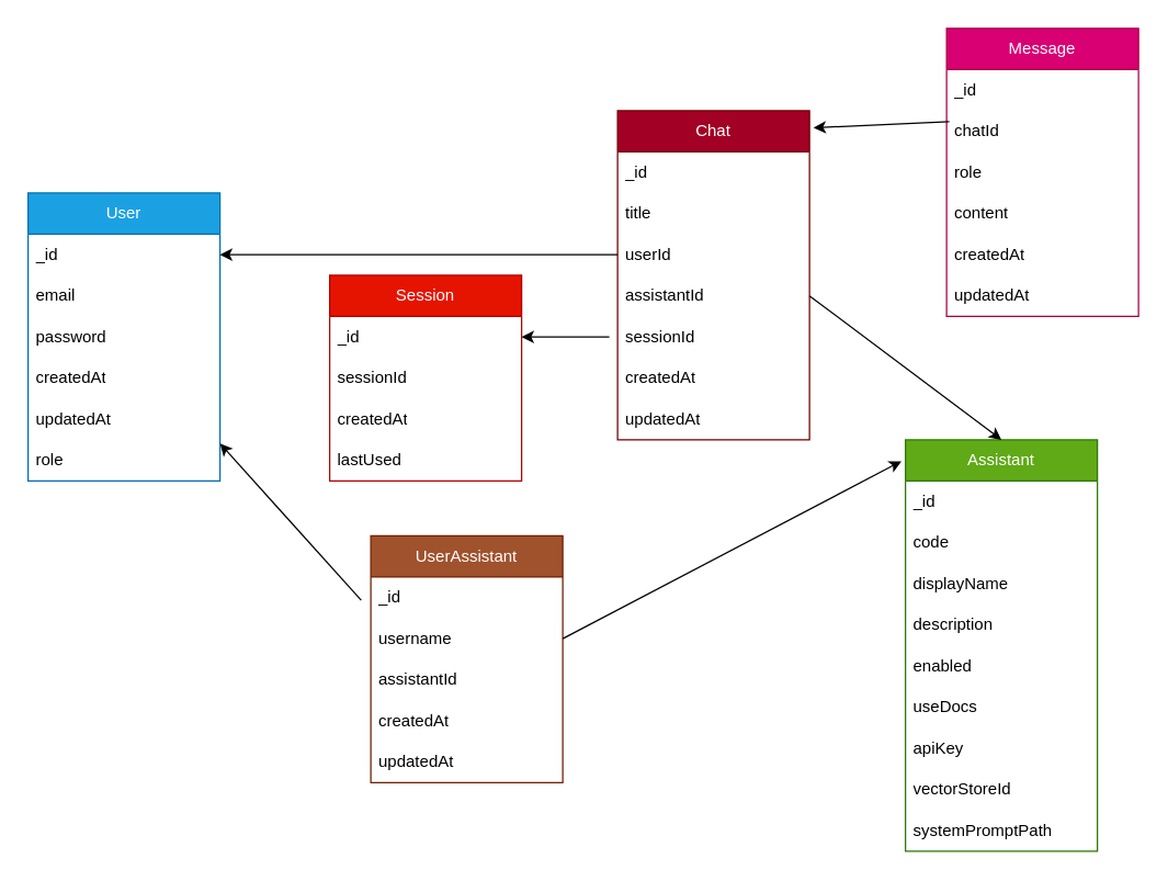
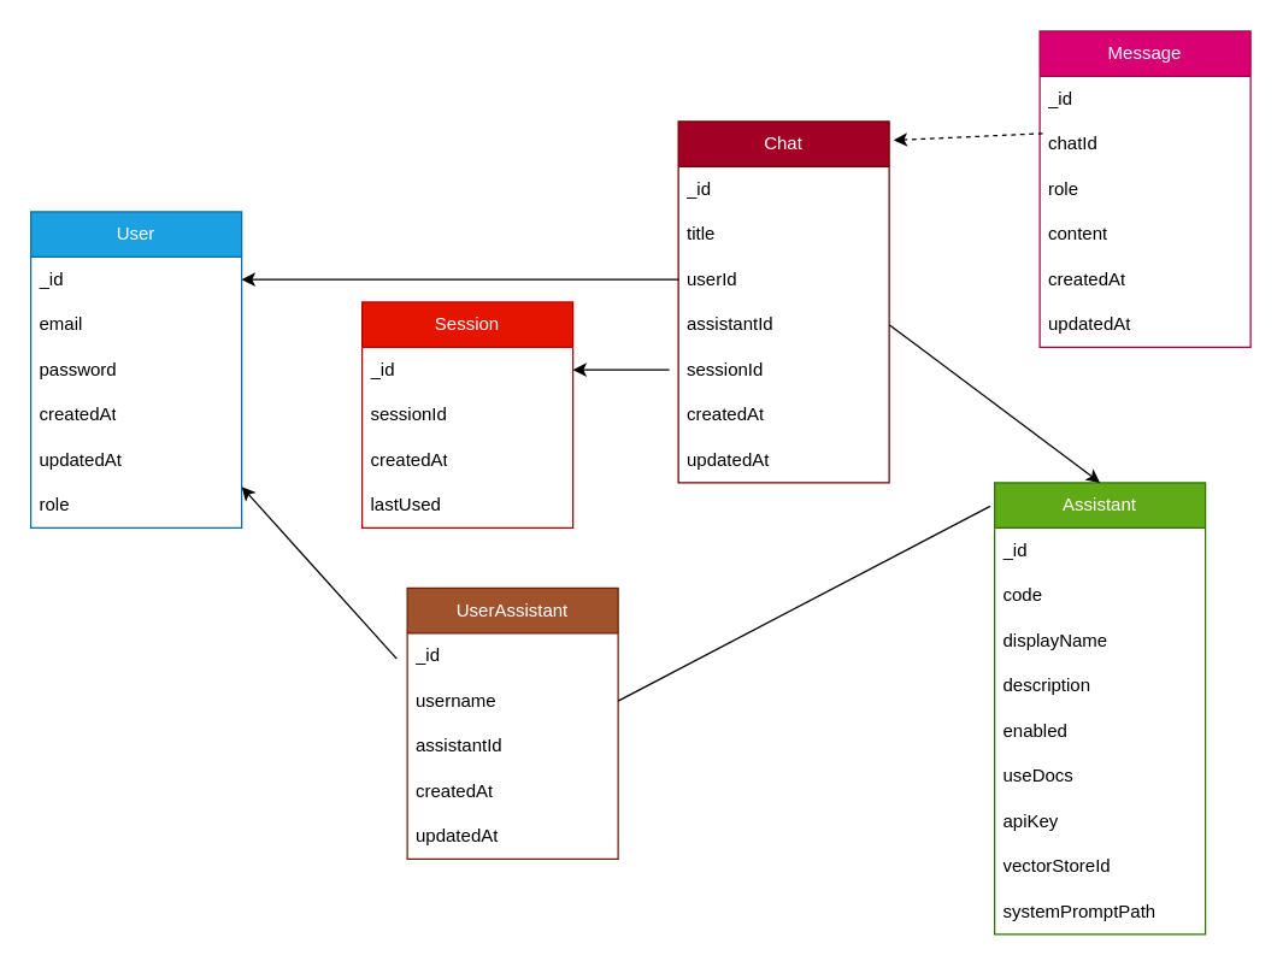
  <mxCell id="0" />
  <mxCell id="1" parent="0" />
  <mxCell id="2" value="Assistant" style="swimlane;fontStyle=0;childLayout=stackLayout;horizontal=1;startSize=30;horizontalStack=0;resizeParent=1;resizeParentMax=0;resizeLast=0;collapsible=1;marginBottom=0;whiteSpace=wrap;html=1;fillColor=#60a917;fontColor=#ffffff;strokeColor=#2D7600;" parent="1" vertex="1"><mxGeometry x="660" y="320" width="140" height="300" as="geometry" /></mxCell>
  <mxCell id="3" value="_id" style="text;strokeColor=none;fillColor=none;align=left;verticalAlign=middle;spacingLeft=4;spacingRight=4;overflow=hidden;points=[[0,0.5],[1,0.5]];portConstraint=eastwest;rotatable=0;whiteSpace=wrap;html=1;" parent="2" vertex="1"><mxGeometry y="30" width="140" height="30" as="geometry" /></mxCell>
  <mxCell id="4" value="code&amp;nbsp;" style="text;strokeColor=none;fillColor=none;align=left;verticalAlign=middle;spacingLeft=4;spacingRight=4;overflow=hidden;points=[[0,0.5],[1,0.5]];portConstraint=eastwest;rotatable=0;whiteSpace=wrap;html=1;" parent="2" vertex="1"><mxGeometry y="60" width="140" height="30" as="geometry" /></mxCell>
  <mxCell id="5" value="displayName" style="text;strokeColor=none;fillColor=none;align=left;verticalAlign=middle;spacingLeft=4;spacingRight=4;overflow=hidden;points=[[0,0.5],[1,0.5]];portConstraint=eastwest;rotatable=0;whiteSpace=wrap;html=1;" parent="2" vertex="1"><mxGeometry y="90" width="140" height="30" as="geometry" /></mxCell>
  <mxCell id="6" value="description" style="text;strokeColor=none;fillColor=none;align=left;verticalAlign=middle;spacingLeft=4;spacingRight=4;overflow=hidden;points=[[0,0.5],[1,0.5]];portConstraint=eastwest;rotatable=0;whiteSpace=wrap;html=1;" parent="2" vertex="1"><mxGeometry y="120" width="140" height="30" as="geometry" /></mxCell>
  <mxCell id="7" value="enabled" style="text;strokeColor=none;fillColor=none;align=left;verticalAlign=middle;spacingLeft=4;spacingRight=4;overflow=hidden;points=[[0,0.5],[1,0.5]];portConstraint=eastwest;rotatable=0;whiteSpace=wrap;html=1;" parent="2" vertex="1"><mxGeometry y="150" width="140" height="30" as="geometry" /></mxCell>
  <mxCell id="8" value="useDocs" style="text;strokeColor=none;fillColor=none;align=left;verticalAlign=middle;spacingLeft=4;spacingRight=4;overflow=hidden;points=[[0,0.5],[1,0.5]];portConstraint=eastwest;rotatable=0;whiteSpace=wrap;html=1;" parent="2" vertex="1"><mxGeometry y="180" width="140" height="30" as="geometry" /></mxCell>
  <mxCell id="9" value="apiKey" style="text;strokeColor=none;fillColor=none;align=left;verticalAlign=middle;spacingLeft=4;spacingRight=4;overflow=hidden;points=[[0,0.5],[1,0.5]];portConstraint=eastwest;rotatable=0;whiteSpace=wrap;html=1;" parent="2" vertex="1"><mxGeometry y="210" width="140" height="30" as="geometry" /></mxCell>
  <mxCell id="10" value="vectorStoreId" style="text;strokeColor=none;fillColor=none;align=left;verticalAlign=middle;spacingLeft=4;spacingRight=4;overflow=hidden;points=[[0,0.5],[1,0.5]];portConstraint=eastwest;rotatable=0;whiteSpace=wrap;html=1;" parent="2" vertex="1"><mxGeometry y="240" width="140" height="30" as="geometry" /></mxCell>
  <mxCell id="11" value="systemPromptPath" style="text;strokeColor=none;fillColor=none;align=left;verticalAlign=middle;spacingLeft=4;spacingRight=4;overflow=hidden;points=[[0,0.5],[1,0.5]];portConstraint=eastwest;rotatable=0;whiteSpace=wrap;html=1;" parent="2" vertex="1"><mxGeometry y="270" width="140" height="30" as="geometry" /></mxCell>
  <mxCell id="12" value="User" style="swimlane;fontStyle=0;childLayout=stackLayout;horizontal=1;startSize=30;horizontalStack=0;resizeParent=1;resizeParentMax=0;resizeLast=0;collapsible=1;marginBottom=0;whiteSpace=wrap;html=1;fillColor=#1ba1e2;fontColor=#ffffff;strokeColor=#006EAF;" parent="1" vertex="1"><mxGeometry x="20" y="140" width="140" height="210" as="geometry" /></mxCell>
  <mxCell id="13" value="_id" style="text;strokeColor=none;fillColor=none;align=left;verticalAlign=middle;spacingLeft=4;spacingRight=4;overflow=hidden;points=[[0,0.5],[1,0.5]];portConstraint=eastwest;rotatable=0;whiteSpace=wrap;html=1;" parent="12" vertex="1"><mxGeometry y="30" width="140" height="30" as="geometry" /></mxCell>
  <mxCell id="14" value="email" style="text;strokeColor=none;fillColor=none;align=left;verticalAlign=middle;spacingLeft=4;spacingRight=4;overflow=hidden;points=[[0,0.5],[1,0.5]];portConstraint=eastwest;rotatable=0;whiteSpace=wrap;html=1;" parent="12" vertex="1"><mxGeometry y="60" width="140" height="30" as="geometry" /></mxCell>
  <mxCell id="15" value="password" style="text;strokeColor=none;fillColor=none;align=left;verticalAlign=middle;spacingLeft=4;spacingRight=4;overflow=hidden;points=[[0,0.5],[1,0.5]];portConstraint=eastwest;rotatable=0;whiteSpace=wrap;html=1;" parent="12" vertex="1"><mxGeometry y="90" width="140" height="30" as="geometry" /></mxCell>
  <mxCell id="16" value="createdAt" style="text;strokeColor=none;fillColor=none;align=left;verticalAlign=middle;spacingLeft=4;spacingRight=4;overflow=hidden;points=[[0,0.5],[1,0.5]];portConstraint=eastwest;rotatable=0;whiteSpace=wrap;html=1;" parent="12" vertex="1"><mxGeometry y="120" width="140" height="30" as="geometry" /></mxCell>
  <mxCell id="17" value="updatedAt" style="text;strokeColor=none;fillColor=none;align=left;verticalAlign=middle;spacingLeft=4;spacingRight=4;overflow=hidden;points=[[0,0.5],[1,0.5]];portConstraint=eastwest;rotatable=0;whiteSpace=wrap;html=1;" parent="12" vertex="1"><mxGeometry y="150" width="140" height="30" as="geometry" /></mxCell>
  <mxCell id="18" value="role" style="text;strokeColor=none;fillColor=none;align=left;verticalAlign=middle;spacingLeft=4;spacingRight=4;overflow=hidden;points=[[0,0.5],[1,0.5]];portConstraint=eastwest;rotatable=0;whiteSpace=wrap;html=1;" parent="12" vertex="1"><mxGeometry y="180" width="140" height="30" as="geometry" /></mxCell>
  <mxCell id="19" value="Chat" style="swimlane;fontStyle=0;childLayout=stackLayout;horizontal=1;startSize=30;horizontalStack=0;resizeParent=1;resizeParentMax=0;resizeLast=0;collapsible=1;marginBottom=0;whiteSpace=wrap;html=1;fillColor=#a20025;fontColor=#ffffff;strokeColor=#6F0000;" parent="1" vertex="1"><mxGeometry x="450" y="80" width="140" height="240" as="geometry" /></mxCell>
  <mxCell id="20" value="_id" style="text;strokeColor=none;fillColor=none;align=left;verticalAlign=middle;spacingLeft=4;spacingRight=4;overflow=hidden;points=[[0,0.5],[1,0.5]];portConstraint=eastwest;rotatable=0;whiteSpace=wrap;html=1;" parent="19" vertex="1"><mxGeometry y="30" width="140" height="30" as="geometry" /></mxCell>
  <mxCell id="21" value="title" style="text;strokeColor=none;fillColor=none;align=left;verticalAlign=middle;spacingLeft=4;spacingRight=4;overflow=hidden;points=[[0,0.5],[1,0.5]];portConstraint=eastwest;rotatable=0;whiteSpace=wrap;html=1;" parent="19" vertex="1"><mxGeometry y="60" width="140" height="30" as="geometry" /></mxCell>
  <mxCell id="22" value="userId" style="text;strokeColor=none;fillColor=none;align=left;verticalAlign=middle;spacingLeft=4;spacingRight=4;overflow=hidden;points=[[0,0.5],[1,0.5]];portConstraint=eastwest;rotatable=0;whiteSpace=wrap;html=1;" parent="19" vertex="1"><mxGeometry y="90" width="140" height="30" as="geometry" /></mxCell>
  <mxCell id="23" value="assistantId" style="text;strokeColor=none;fillColor=none;align=left;verticalAlign=middle;spacingLeft=4;spacingRight=4;overflow=hidden;points=[[0,0.5],[1,0.5]];portConstraint=eastwest;rotatable=0;whiteSpace=wrap;html=1;" parent="19" vertex="1"><mxGeometry y="120" width="140" height="30" as="geometry" /></mxCell>
  <mxCell id="24" value="sessionId" style="text;strokeColor=none;fillColor=none;align=left;verticalAlign=middle;spacingLeft=4;spacingRight=4;overflow=hidden;points=[[0,0.5],[1,0.5]];portConstraint=eastwest;rotatable=0;whiteSpace=wrap;html=1;" parent="19" vertex="1"><mxGeometry y="150" width="140" height="30" as="geometry" /></mxCell>
  <mxCell id="25" value="createdAt" style="text;strokeColor=none;fillColor=none;align=left;verticalAlign=middle;spacingLeft=4;spacingRight=4;overflow=hidden;points=[[0,0.5],[1,0.5]];portConstraint=eastwest;rotatable=0;whiteSpace=wrap;html=1;" parent="19" vertex="1"><mxGeometry y="180" width="140" height="30" as="geometry" /></mxCell>
  <mxCell id="26" value="updatedAt" style="text;strokeColor=none;fillColor=none;align=left;verticalAlign=middle;spacingLeft=4;spacingRight=4;overflow=hidden;points=[[0,0.5],[1,0.5]];portConstraint=eastwest;rotatable=0;whiteSpace=wrap;html=1;" parent="19" vertex="1"><mxGeometry y="210" width="140" height="30" as="geometry" /></mxCell>
  <mxCell id="27" value="Message" style="swimlane;fontStyle=0;childLayout=stackLayout;horizontal=1;startSize=30;horizontalStack=0;resizeParent=1;resizeParentMax=0;resizeLast=0;collapsible=1;marginBottom=0;whiteSpace=wrap;html=1;fillColor=#d80073;fontColor=#ffffff;strokeColor=#A50040;" parent="1" vertex="1"><mxGeometry x="690" y="20" width="140" height="210" as="geometry" /></mxCell>
  <mxCell id="28" value="_id" style="text;strokeColor=none;fillColor=none;align=left;verticalAlign=middle;spacingLeft=4;spacingRight=4;overflow=hidden;points=[[0,0.5],[1,0.5]];portConstraint=eastwest;rotatable=0;whiteSpace=wrap;html=1;" parent="27" vertex="1"><mxGeometry y="30" width="140" height="30" as="geometry" /></mxCell>
  <mxCell id="29" value="chatId" style="text;strokeColor=none;fillColor=none;align=left;verticalAlign=middle;spacingLeft=4;spacingRight=4;overflow=hidden;points=[[0,0.5],[1,0.5]];portConstraint=eastwest;rotatable=0;whiteSpace=wrap;html=1;" parent="27" vertex="1"><mxGeometry y="60" width="140" height="30" as="geometry" /></mxCell>
  <mxCell id="30" value="role" style="text;strokeColor=none;fillColor=none;align=left;verticalAlign=middle;spacingLeft=4;spacingRight=4;overflow=hidden;points=[[0,0.5],[1,0.5]];portConstraint=eastwest;rotatable=0;whiteSpace=wrap;html=1;" parent="27" vertex="1"><mxGeometry y="90" width="140" height="30" as="geometry" /></mxCell>
  <mxCell id="31" value="content" style="text;strokeColor=none;fillColor=none;align=left;verticalAlign=middle;spacingLeft=4;spacingRight=4;overflow=hidden;points=[[0,0.5],[1,0.5]];portConstraint=eastwest;rotatable=0;whiteSpace=wrap;html=1;" parent="27" vertex="1"><mxGeometry y="120" width="140" height="30" as="geometry" /></mxCell>
  <mxCell id="32" value="createdAt" style="text;strokeColor=none;fillColor=none;align=left;verticalAlign=middle;spacingLeft=4;spacingRight=4;overflow=hidden;points=[[0,0.5],[1,0.5]];portConstraint=eastwest;rotatable=0;whiteSpace=wrap;html=1;" parent="27" vertex="1"><mxGeometry y="150" width="140" height="30" as="geometry" /></mxCell>
  <mxCell id="33" value="updatedAt" style="text;strokeColor=none;fillColor=none;align=left;verticalAlign=middle;spacingLeft=4;spacingRight=4;overflow=hidden;points=[[0,0.5],[1,0.5]];portConstraint=eastwest;rotatable=0;whiteSpace=wrap;html=1;" parent="27" vertex="1"><mxGeometry y="180" width="140" height="30" as="geometry" /></mxCell>
- <mxCell id="34" value="" style="endArrow=classic;html=1;rounded=0;entryX=1.021;entryY=0.052;entryDx=0;entryDy=0;entryPerimeter=0;exitX=0.014;exitY=0.267;exitDx=0;exitDy=0;exitPerimeter=0;" parent="1" source="29" target="19" edge="1"><mxGeometry width="50" height="50" relative="1" as="geometry"><mxPoint x="720" y="750" as="sourcePoint" /><mxPoint x="770" y="700" as="targetPoint" /></mxGeometry></mxCell>
+ <mxCell id="34" value="" style="endArrow=classic;html=1;rounded=0;entryX=1.021;entryY=0.052;entryDx=0;entryDy=0;entryPerimeter=0;exitX=0.014;exitY=0.267;exitDx=0;exitDy=0;exitPerimeter=0;dashed=1;" parent="1" source="29" target="19" edge="1"><mxGeometry width="50" height="50" relative="1" as="geometry"><mxPoint x="720" y="750" as="sourcePoint" /><mxPoint x="770" y="700" as="targetPoint" /></mxGeometry></mxCell>
  <mxCell id="35" value="" style="endArrow=classic;html=1;rounded=0;entryX=1;entryY=0.5;entryDx=0;entryDy=0;exitX=0;exitY=0.5;exitDx=0;exitDy=0;" parent="1" source="22" target="13" edge="1"><mxGeometry width="50" height="50" relative="1" as="geometry"><mxPoint x="869" y="607" as="sourcePoint" /><mxPoint x="770" y="540" as="targetPoint" /></mxGeometry></mxCell>
  <mxCell id="36" value="" style="endArrow=classic;html=1;rounded=0;entryX=0.5;entryY=0;entryDx=0;entryDy=0;exitX=1;exitY=0.5;exitDx=0;exitDy=0;" parent="1" source="23" target="2" edge="1"><mxGeometry width="50" height="50" relative="1" as="geometry"><mxPoint x="860" y="560" as="sourcePoint" /><mxPoint x="790" y="760" as="targetPoint" /></mxGeometry></mxCell>
  <mxCell id="37" value="Session" style="swimlane;fontStyle=0;childLayout=stackLayout;horizontal=1;startSize=30;horizontalStack=0;resizeParent=1;resizeParentMax=0;resizeLast=0;collapsible=1;marginBottom=0;whiteSpace=wrap;html=1;fillColor=#e51400;fontColor=#ffffff;strokeColor=#B20000;" parent="1" vertex="1"><mxGeometry x="240" y="200" width="140" height="150" as="geometry" /></mxCell>
  <mxCell id="38" value="_id" style="text;strokeColor=none;fillColor=none;align=left;verticalAlign=middle;spacingLeft=4;spacingRight=4;overflow=hidden;points=[[0,0.5],[1,0.5]];portConstraint=eastwest;rotatable=0;whiteSpace=wrap;html=1;" parent="37" vertex="1"><mxGeometry y="30" width="140" height="30" as="geometry" /></mxCell>
  <mxCell id="39" value="sessionId" style="text;strokeColor=none;fillColor=none;align=left;verticalAlign=middle;spacingLeft=4;spacingRight=4;overflow=hidden;points=[[0,0.5],[1,0.5]];portConstraint=eastwest;rotatable=0;whiteSpace=wrap;html=1;" parent="37" vertex="1"><mxGeometry y="60" width="140" height="30" as="geometry" /></mxCell>
  <mxCell id="40" value="createdAt" style="text;strokeColor=none;fillColor=none;align=left;verticalAlign=middle;spacingLeft=4;spacingRight=4;overflow=hidden;points=[[0,0.5],[1,0.5]];portConstraint=eastwest;rotatable=0;whiteSpace=wrap;html=1;" parent="37" vertex="1"><mxGeometry y="90" width="140" height="30" as="geometry" /></mxCell>
  <mxCell id="41" value="lastUsed" style="text;strokeColor=none;fillColor=none;align=left;verticalAlign=middle;spacingLeft=4;spacingRight=4;overflow=hidden;points=[[0,0.5],[1,0.5]];portConstraint=eastwest;rotatable=0;whiteSpace=wrap;html=1;" parent="37" vertex="1"><mxGeometry y="120" width="140" height="30" as="geometry" /></mxCell>
  <mxCell id="42" value="" style="endArrow=classic;html=1;rounded=0;entryX=1;entryY=0.5;entryDx=0;entryDy=0;exitX=-0.043;exitY=0.5;exitDx=0;exitDy=0;exitPerimeter=0;" parent="1" source="24" target="38" edge="1"><mxGeometry width="50" height="50" relative="1" as="geometry"><mxPoint x="640" y="400" as="sourcePoint" /><mxPoint x="570" y="600" as="targetPoint" /></mxGeometry></mxCell>
  <mxCell id="43" value="UserAssistant" style="swimlane;fontStyle=0;childLayout=stackLayout;horizontal=1;startSize=30;horizontalStack=0;resizeParent=1;resizeParentMax=0;resizeLast=0;collapsible=1;marginBottom=0;whiteSpace=wrap;html=1;fillColor=#a0522d;fontColor=#ffffff;strokeColor=#6D1F00;" parent="1" vertex="1"><mxGeometry x="270" y="390" width="140" height="180" as="geometry" /></mxCell>
  <mxCell id="44" value="_id" style="text;strokeColor=none;fillColor=none;align=left;verticalAlign=middle;spacingLeft=4;spacingRight=4;overflow=hidden;points=[[0,0.5],[1,0.5]];portConstraint=eastwest;rotatable=0;whiteSpace=wrap;html=1;" parent="43" vertex="1"><mxGeometry y="30" width="140" height="30" as="geometry" /></mxCell>
  <mxCell id="45" value="username" style="text;strokeColor=none;fillColor=none;align=left;verticalAlign=middle;spacingLeft=4;spacingRight=4;overflow=hidden;points=[[0,0.5],[1,0.5]];portConstraint=eastwest;rotatable=0;whiteSpace=wrap;html=1;" parent="43" vertex="1"><mxGeometry y="60" width="140" height="30" as="geometry" /></mxCell>
  <mxCell id="46" value="assistantId" style="text;strokeColor=none;fillColor=none;align=left;verticalAlign=middle;spacingLeft=4;spacingRight=4;overflow=hidden;points=[[0,0.5],[1,0.5]];portConstraint=eastwest;rotatable=0;whiteSpace=wrap;html=1;" parent="43" vertex="1"><mxGeometry y="90" width="140" height="30" as="geometry" /></mxCell>
  <mxCell id="47" value="createdAt" style="text;strokeColor=none;fillColor=none;align=left;verticalAlign=middle;spacingLeft=4;spacingRight=4;overflow=hidden;points=[[0,0.5],[1,0.5]];portConstraint=eastwest;rotatable=0;whiteSpace=wrap;html=1;" parent="43" vertex="1"><mxGeometry y="120" width="140" height="30" as="geometry" /></mxCell>
  <mxCell id="48" value="updatedAt" style="text;strokeColor=none;fillColor=none;align=left;verticalAlign=middle;spacingLeft=4;spacingRight=4;overflow=hidden;points=[[0,0.5],[1,0.5]];portConstraint=eastwest;rotatable=0;whiteSpace=wrap;html=1;" parent="43" vertex="1"><mxGeometry y="150" width="140" height="30" as="geometry" /></mxCell>
  <mxCell id="49" value="" style="endArrow=classic;html=1;rounded=0;exitX=-0.05;exitY=0.567;exitDx=0;exitDy=0;exitPerimeter=0;" parent="1" source="44" target="12" edge="1"><mxGeometry width="50" height="50" relative="1" as="geometry"><mxPoint x="130" y="490" as="sourcePoint" /><mxPoint x="270" y="280" as="targetPoint" /></mxGeometry></mxCell>
- <mxCell id="50" value="" style="endArrow=classic;html=1;rounded=0;exitX=1;exitY=0.5;exitDx=0;exitDy=0;entryX=-0.021;entryY=0.052;entryDx=0;entryDy=0;entryPerimeter=0;" parent="1" source="45" target="2" edge="1"><mxGeometry width="50" height="50" relative="1" as="geometry"><mxPoint x="440" y="670" as="sourcePoint" /><mxPoint x="530" y="530" as="targetPoint" /></mxGeometry></mxCell>
+ <mxCell id="50" value="" style="endArrow=none;html=1;rounded=0;exitX=1;exitY=0.5;exitDx=0;exitDy=0;entryX=-0.021;entryY=0.052;entryDx=0;entryDy=0;entryPerimeter=0;" parent="1" source="45" target="2" edge="1"><mxGeometry width="50" height="50" relative="1" as="geometry"><mxPoint x="440" y="670" as="sourcePoint" /><mxPoint x="530" y="530" as="targetPoint" /></mxGeometry></mxCell>
